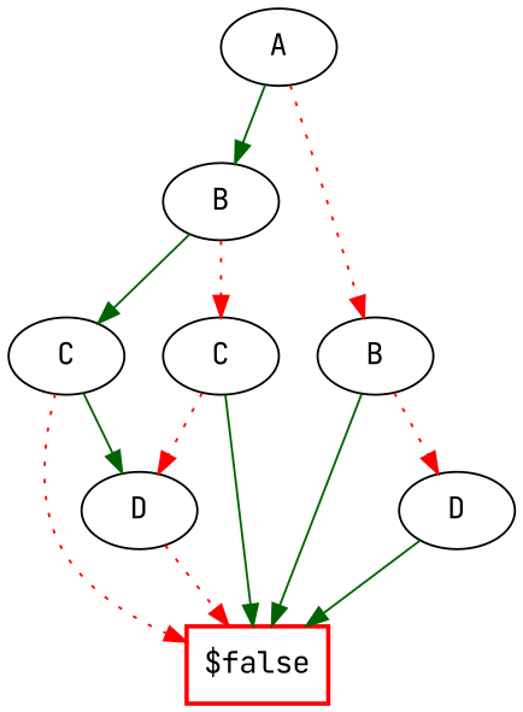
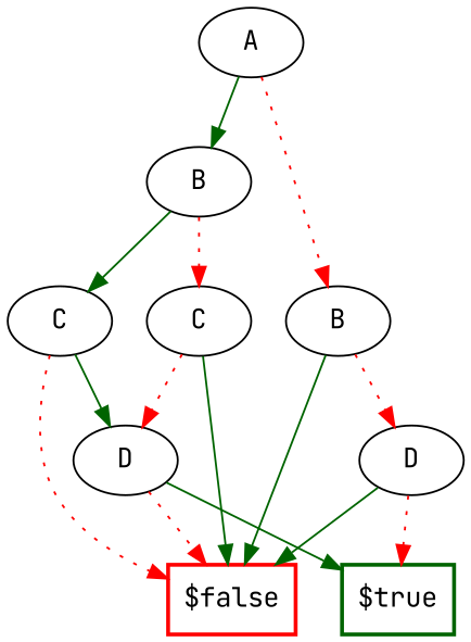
  digraph {
    fontname="JetBrains Mono"
    node [shape=ellipse fontname="JetBrains Mono"]
    edge [color=darkgreen fontname="JetBrains Mono"]
+   n1 [color=darkgreen label="$true" shape=box style=bold]
    n2 [color=red label="$false" shape=box style=bold]
    n3 [label=D]
    n4 [label=D]
    n5 [label=C]
    n6 [label=B]
    n7 [label=C]
    n8 [label=B]
    n9 [label=A]
+   n3 -> n1
    n3 -> n2 [color=red style=dotted]
+   n4 -> n1 [color=red style=dotted]
    n4 -> n2
    n5 -> n2 [color=red style=dotted]
    n5 -> n3
    n6 -> n2
    n6 -> n4 [color=red style=dotted]
    n7 -> n2
    n7 -> n3 [color=red style=dotted]
    n8 -> n5
    n8 -> n7 [color=red style=dotted]
    n9 -> n6 [color=red style=dotted]
    n9 -> n8
  }
